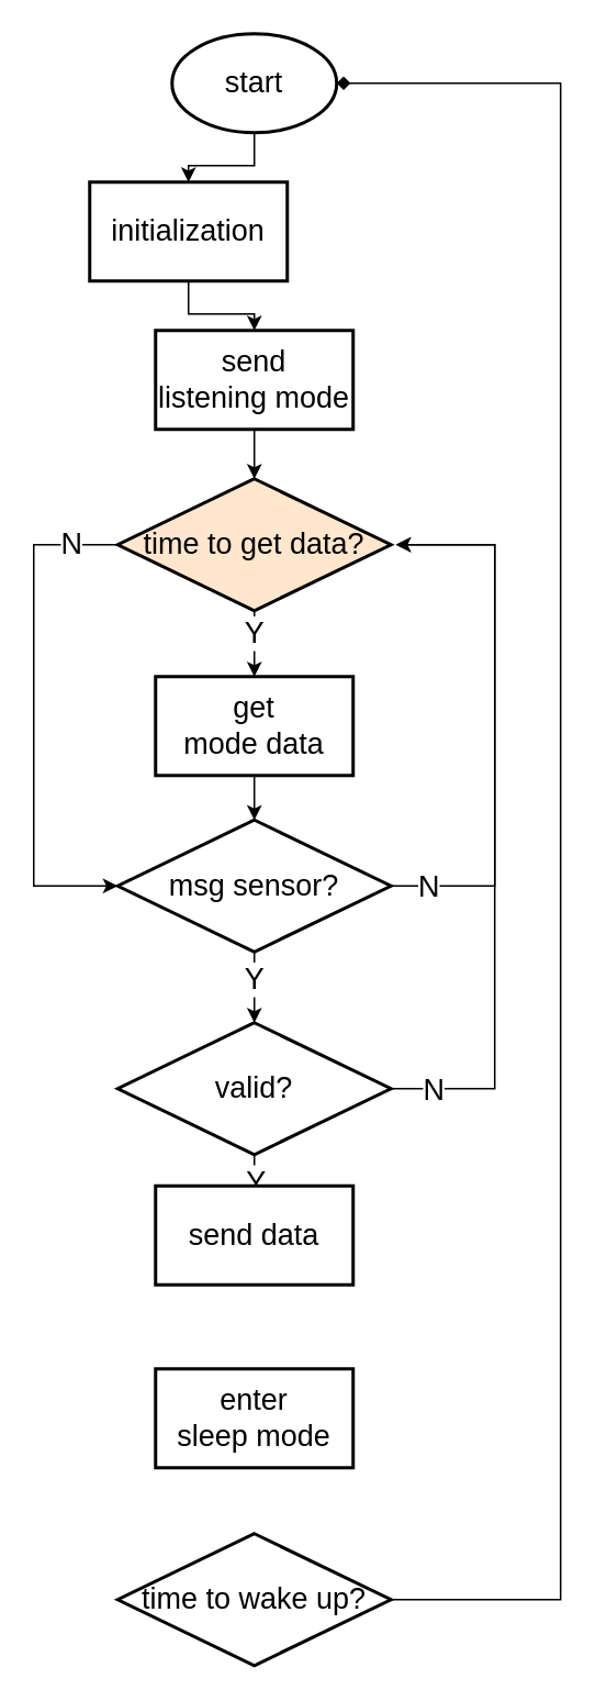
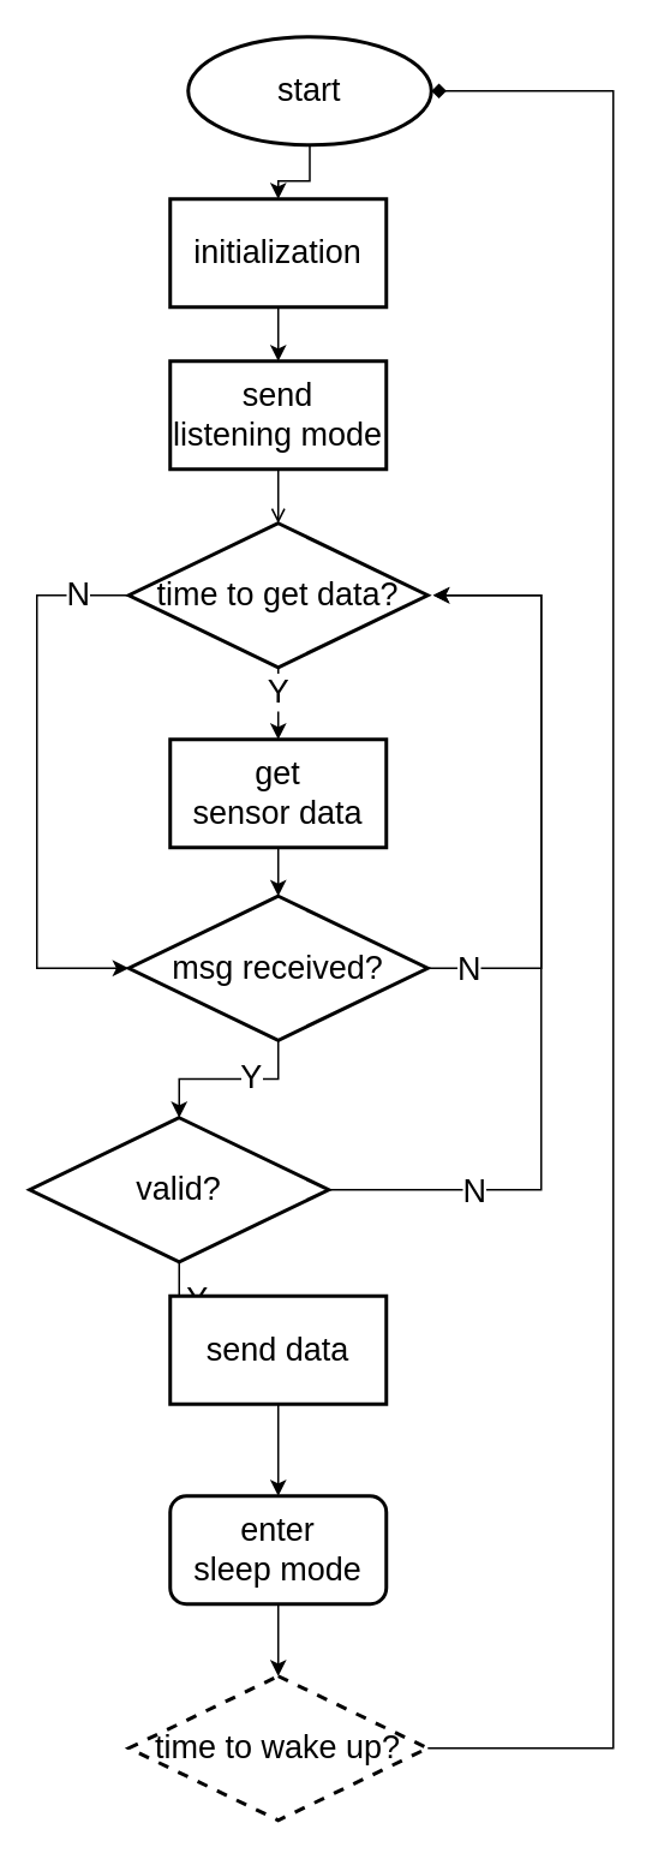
  <mxCell id="0" />
  <mxCell id="1" parent="0" />
  <mxCell id="2" value="" style="edgeStyle=orthogonalEdgeStyle;rounded=0;orthogonalLoop=1;jettySize=auto;html=1;fontSize=18;" parent="1" source="3" target="5" edge="1"><mxGeometry relative="1" as="geometry" /></mxCell>
- <mxCell id="3" value="start" style="strokeWidth=2;html=1;shape=mxgraph.flowchart.start_1;whiteSpace=wrap;fontSize=18;" parent="1" vertex="1"><mxGeometry x="104" y="20" width="100" height="60" as="geometry" /></mxCell>
+ <mxCell id="3" value="start" style="strokeWidth=2;html=1;shape=mxgraph.flowchart.start_1;whiteSpace=wrap;fontSize=18;" parent="1" vertex="1"><mxGeometry x="104" y="20" width="135" height="60" as="geometry" /></mxCell>
  <mxCell id="4" value="" style="edgeStyle=orthogonalEdgeStyle;rounded=0;orthogonalLoop=1;jettySize=auto;html=1;fontSize=18;" parent="1" source="5" target="7" edge="1"><mxGeometry relative="1" as="geometry" /></mxCell>
- <mxCell id="5" value="initialization" style="whiteSpace=wrap;html=1;fontSize=18;strokeWidth=2;" parent="1" vertex="1"><mxGeometry x="54" y="110" width="120" height="60" as="geometry" /></mxCell>
- <mxCell id="6" value="" style="edgeStyle=orthogonalEdgeStyle;rounded=0;orthogonalLoop=1;jettySize=auto;html=1;fontSize=18;" parent="1" source="7" target="21" edge="1"><mxGeometry relative="1" as="geometry" /></mxCell>
+ <mxCell id="5" value="initialization" style="whiteSpace=wrap;html=1;fontSize=18;strokeWidth=2;" parent="1" vertex="1"><mxGeometry x="94" y="110" width="120" height="60" as="geometry" /></mxCell>
+ <mxCell id="6" value="" style="edgeStyle=orthogonalEdgeStyle;rounded=0;orthogonalLoop=1;jettySize=auto;html=1;fontSize=18;endArrow=open;" parent="1" source="7" target="21" edge="1"><mxGeometry relative="1" as="geometry" /></mxCell>
  <mxCell id="7" value="send &lt;br&gt;listening mode" style="whiteSpace=wrap;html=1;fontSize=18;strokeWidth=2;" parent="1" vertex="1"><mxGeometry x="94" y="200" width="120" height="60" as="geometry" /></mxCell>
  <mxCell id="8" style="edgeStyle=orthogonalEdgeStyle;rounded=0;orthogonalLoop=1;jettySize=auto;html=1;exitX=1;exitY=0.5;exitDx=0;exitDy=0;fontSize=12;" parent="1" source="11" edge="1"><mxGeometry relative="1" as="geometry"><mxPoint x="240" y="330" as="targetPoint" /><Array as="points"><mxPoint x="300" y="537" /><mxPoint x="300" y="330" /></Array></mxGeometry></mxCell>
  <mxCell id="9" value="" style="edgeStyle=orthogonalEdgeStyle;rounded=0;orthogonalLoop=1;jettySize=auto;html=1;fontSize=18;" parent="1" source="11" target="15" edge="1"><mxGeometry relative="1" as="geometry" /></mxCell>
  <mxCell id="10" value="Y" style="edgeLabel;html=1;align=center;verticalAlign=middle;resizable=0;points=[];fontSize=18;" parent="9" vertex="1" connectable="0"><mxGeometry x="-0.25" y="-1" relative="1" as="geometry"><mxPoint as="offset" /></mxGeometry></mxCell>
- <mxCell id="11" value="msg sensor?" style="rhombus;whiteSpace=wrap;html=1;fontSize=18;strokeWidth=2;" parent="1" vertex="1"><mxGeometry x="71" y="497" width="166" height="80" as="geometry" /></mxCell>
+ <mxCell id="11" value="msg received?" style="rhombus;whiteSpace=wrap;html=1;fontSize=18;strokeWidth=2;" parent="1" vertex="1"><mxGeometry x="71" y="497" width="166" height="80" as="geometry" /></mxCell>
  <mxCell id="12" value="" style="edgeStyle=orthogonalEdgeStyle;rounded=0;orthogonalLoop=1;jettySize=auto;html=1;fontSize=18;" parent="1" source="15" target="17" edge="1"><mxGeometry relative="1" as="geometry" /></mxCell>
  <mxCell id="13" value="Y" style="edgeLabel;html=1;align=center;verticalAlign=middle;resizable=0;points=[];fontSize=18;" parent="12" vertex="1" connectable="0"><mxGeometry x="-0.225" relative="1" as="geometry"><mxPoint as="offset" /></mxGeometry></mxCell>
  <mxCell id="14" style="edgeStyle=orthogonalEdgeStyle;rounded=0;orthogonalLoop=1;jettySize=auto;html=1;exitX=1;exitY=0.5;exitDx=0;exitDy=0;fontSize=18;" parent="1" source="15" edge="1"><mxGeometry relative="1" as="geometry"><mxPoint x="240" y="330" as="targetPoint" /><Array as="points"><mxPoint x="300" y="660" /><mxPoint x="300" y="330" /></Array></mxGeometry></mxCell>
- <mxCell id="15" value="valid?" style="rhombus;whiteSpace=wrap;html=1;fontSize=18;strokeWidth=2;" parent="1" vertex="1"><mxGeometry x="71" y="620" width="166" height="80" as="geometry" /></mxCell>
+ <mxCell id="15" value="valid?" style="rhombus;whiteSpace=wrap;html=1;fontSize=18;strokeWidth=2;" parent="1" vertex="1"><mxGeometry x="16" y="620" width="166" height="80" as="geometry" /></mxCell>
+ <mxCell id="16" value="" style="edgeStyle=orthogonalEdgeStyle;rounded=0;orthogonalLoop=1;jettySize=auto;html=1;fontSize=18;" parent="1" source="17" target="28" edge="1"><mxGeometry relative="1" as="geometry" /></mxCell>
  <mxCell id="17" value="send data" style="whiteSpace=wrap;html=1;fontSize=18;strokeWidth=2;" parent="1" vertex="1"><mxGeometry x="94" y="719" width="120" height="60" as="geometry" /></mxCell>
  <mxCell id="18" value="" style="edgeStyle=orthogonalEdgeStyle;rounded=0;orthogonalLoop=1;jettySize=auto;html=1;fontSize=18;" parent="1" source="21" target="23" edge="1"><mxGeometry relative="1" as="geometry" /></mxCell>
  <mxCell id="19" style="edgeStyle=orthogonalEdgeStyle;rounded=0;orthogonalLoop=1;jettySize=auto;html=1;exitX=0;exitY=0.5;exitDx=0;exitDy=0;fontSize=18;entryX=0;entryY=0.5;entryDx=0;entryDy=0;" parent="1" source="21" target="11" edge="1"><mxGeometry relative="1" as="geometry"><mxPoint x="-50" y="610" as="targetPoint" /><Array as="points"><mxPoint x="20" y="330" /><mxPoint x="20" y="537" /></Array></mxGeometry></mxCell>
  <mxCell id="20" value="N" style="edgeLabel;html=1;align=center;verticalAlign=middle;resizable=0;points=[];fontSize=18;" parent="19" vertex="1" connectable="0"><mxGeometry x="-0.815" y="-1" relative="1" as="geometry"><mxPoint as="offset" /></mxGeometry></mxCell>
- <mxCell id="21" value="time to get data?" style="rhombus;whiteSpace=wrap;html=1;fontSize=18;strokeWidth=2;fillColor=#ffe6cc;" parent="1" vertex="1"><mxGeometry x="71" y="290" width="166" height="80" as="geometry" /></mxCell>
+ <mxCell id="21" value="time to get data?" style="rhombus;whiteSpace=wrap;html=1;fontSize=18;strokeWidth=2;" parent="1" vertex="1"><mxGeometry x="71" y="290" width="166" height="80" as="geometry" /></mxCell>
  <mxCell id="22" style="edgeStyle=orthogonalEdgeStyle;rounded=0;orthogonalLoop=1;jettySize=auto;html=1;exitX=0.5;exitY=1;exitDx=0;exitDy=0;entryX=0.5;entryY=0;entryDx=0;entryDy=0;fontSize=18;" parent="1" source="23" target="11" edge="1"><mxGeometry relative="1" as="geometry" /></mxCell>
- <mxCell id="23" value="get&lt;br&gt;mode data" style="whiteSpace=wrap;html=1;fontSize=18;strokeWidth=2;" parent="1" vertex="1"><mxGeometry x="94" y="410" width="120" height="60" as="geometry" /></mxCell>
+ <mxCell id="23" value="get&lt;br&gt;sensor data" style="whiteSpace=wrap;html=1;fontSize=18;strokeWidth=2;" parent="1" vertex="1"><mxGeometry x="94" y="410" width="120" height="60" as="geometry" /></mxCell>
  <mxCell id="24" value="N" style="edgeLabel;html=1;align=center;verticalAlign=middle;resizable=0;points=[];fontSize=18;" parent="1" vertex="1" connectable="0"><mxGeometry x="271" y="720" as="geometry"><mxPoint x="-12" y="-183" as="offset" /></mxGeometry></mxCell>
  <mxCell id="25" value="N" style="edgeLabel;html=1;align=center;verticalAlign=middle;resizable=0;points=[];fontSize=18;" parent="1" vertex="1" connectable="0"><mxGeometry x="170" y="466" as="geometry"><mxPoint x="92" y="194" as="offset" /></mxGeometry></mxCell>
  <mxCell id="26" value="Y" style="edgeLabel;html=1;align=center;verticalAlign=middle;resizable=0;points=[];fontSize=18;" parent="1" vertex="1" connectable="0"><mxGeometry x="152" y="497" as="geometry"><mxPoint x="1" y="-114" as="offset" /></mxGeometry></mxCell>
- <mxCell id="28" value="enter&lt;br&gt;sleep mode" style="whiteSpace=wrap;html=1;fontSize=18;strokeWidth=2;" parent="1" vertex="1"><mxGeometry x="94" y="830" width="120" height="60" as="geometry" /></mxCell>
+ <mxCell id="27" value="" style="edgeStyle=orthogonalEdgeStyle;rounded=0;orthogonalLoop=1;jettySize=auto;html=1;fontSize=18;" parent="1" source="28" target="30" edge="1"><mxGeometry relative="1" as="geometry" /></mxCell>
+ <mxCell id="28" value="enter&lt;br&gt;sleep mode" style="whiteSpace=wrap;html=1;fontSize=18;strokeWidth=2;rounded=1;" parent="1" vertex="1"><mxGeometry x="94" y="830" width="120" height="60" as="geometry" /></mxCell>
  <mxCell id="29" style="edgeStyle=orthogonalEdgeStyle;rounded=0;orthogonalLoop=1;jettySize=auto;html=1;exitX=1;exitY=0.5;exitDx=0;exitDy=0;entryX=1;entryY=0.5;entryDx=0;entryDy=0;entryPerimeter=0;fontSize=18;endArrow=diamond;" parent="1" source="30" target="3" edge="1"><mxGeometry relative="1" as="geometry"><Array as="points"><mxPoint x="340" y="970" /><mxPoint x="340" y="50" /></Array></mxGeometry></mxCell>
- <mxCell id="30" value="time to wake up?" style="rhombus;whiteSpace=wrap;html=1;fontSize=18;strokeWidth=2;" parent="1" vertex="1"><mxGeometry x="71" y="930" width="166" height="80" as="geometry" /></mxCell>
+ <mxCell id="30" value="time to wake up?" style="rhombus;whiteSpace=wrap;html=1;fontSize=18;strokeWidth=2;dashed=1;" parent="1" vertex="1"><mxGeometry x="71" y="930" width="166" height="80" as="geometry" /></mxCell>
